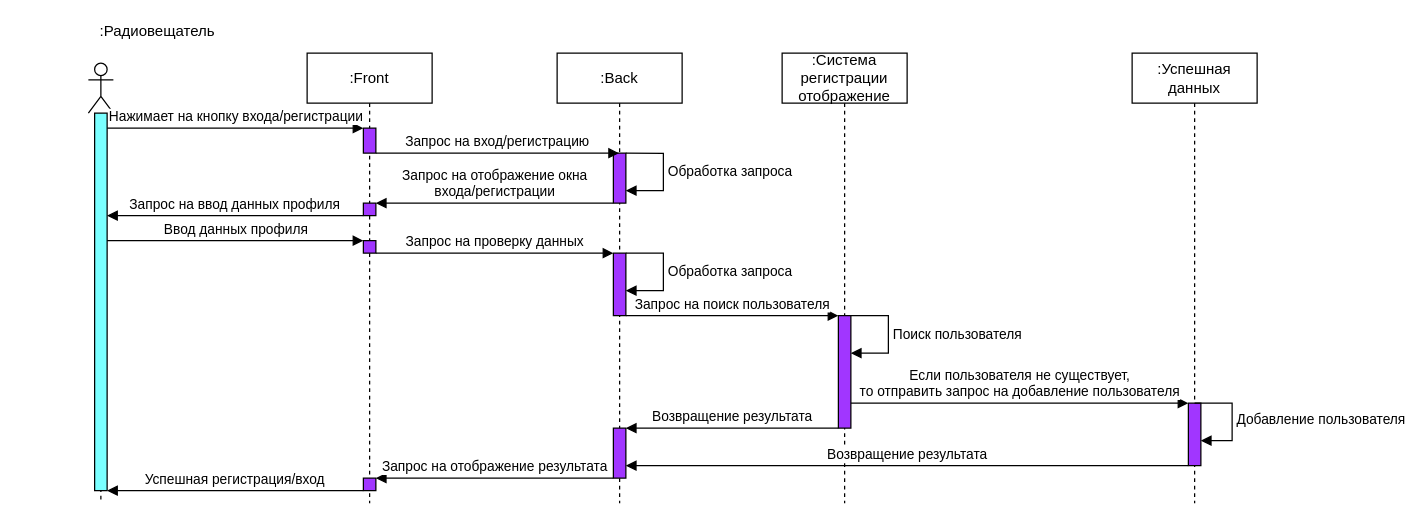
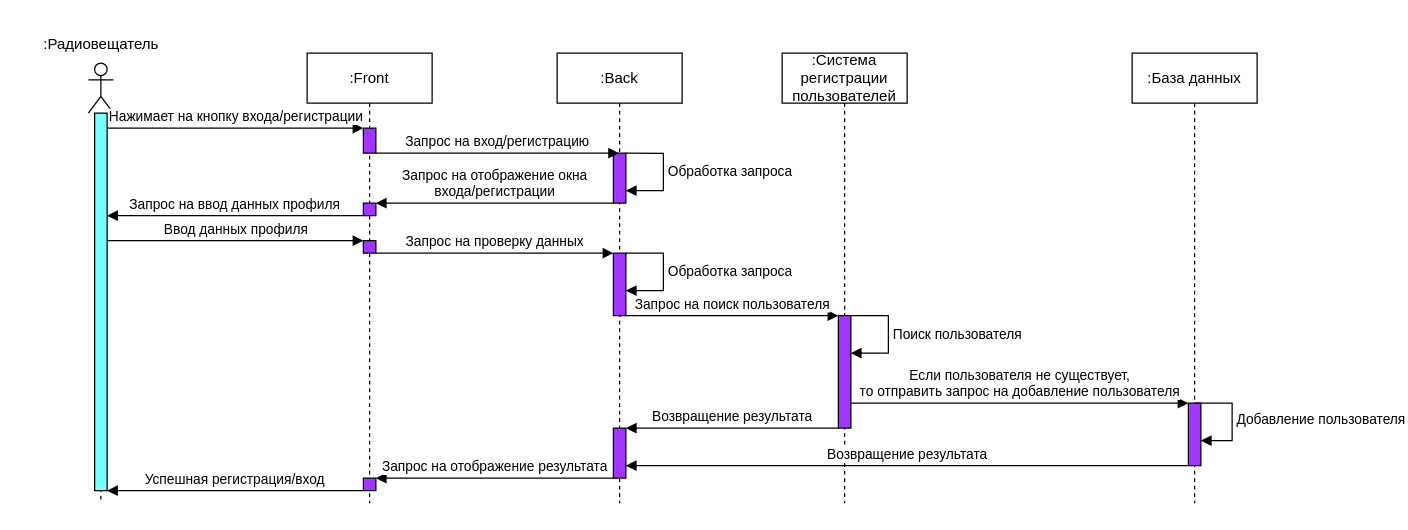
  <mxCell id="0" />
  <mxCell id="1" parent="0" />
  <mxCell id="2" value="" style="shape=umlLifeline;perimeter=lifelinePerimeter;whiteSpace=wrap;html=1;container=1;dropTarget=0;collapsible=0;recursiveResize=0;outlineConnect=0;portConstraint=eastwest;newEdgeStyle={&quot;curved&quot;:0,&quot;rounded&quot;:0};participant=umlActor;" parent="1" vertex="1"><mxGeometry x="70" y="50" width="20" height="352" as="geometry" /></mxCell>
  <mxCell id="3" value=":Front" style="shape=umlLifeline;perimeter=lifelinePerimeter;whiteSpace=wrap;html=1;container=1;dropTarget=0;collapsible=0;recursiveResize=0;outlineConnect=0;portConstraint=eastwest;newEdgeStyle={&quot;curved&quot;:0,&quot;rounded&quot;:0};" parent="1" vertex="1"><mxGeometry x="245" y="42" width="100" height="360" as="geometry" /></mxCell>
  <mxCell id="4" value="" style="html=1;points=[[0,0,0,0,5],[0,1,0,0,-5],[1,0,0,0,5],[1,1,0,0,-5]];perimeter=orthogonalPerimeter;outlineConnect=0;targetShapes=umlLifeline;portConstraint=eastwest;newEdgeStyle={&quot;curved&quot;:0,&quot;rounded&quot;:0};fillColor=#A136FF;fontStyle=1" parent="3" vertex="1"><mxGeometry x="45" y="60" width="10" height="20" as="geometry" /></mxCell>
  <mxCell id="5" value="" style="html=1;points=[[0,0,0,0,5],[0,1,0,0,-5],[1,0,0,0,5],[1,1,0,0,-5]];perimeter=orthogonalPerimeter;outlineConnect=0;targetShapes=umlLifeline;portConstraint=eastwest;newEdgeStyle={&quot;curved&quot;:0,&quot;rounded&quot;:0};fillColor=#A136FF;" parent="3" vertex="1"><mxGeometry x="45" y="120" width="10" height="10" as="geometry" /></mxCell>
  <mxCell id="6" value="" style="html=1;points=[[0,0,0,0,5],[0,1,0,0,-5],[1,0,0,0,5],[1,1,0,0,-5]];perimeter=orthogonalPerimeter;outlineConnect=0;targetShapes=umlLifeline;portConstraint=eastwest;newEdgeStyle={&quot;curved&quot;:0,&quot;rounded&quot;:0};fillColor=#A136FF;fontStyle=1" parent="3" vertex="1"><mxGeometry x="45" y="150" width="10" height="10" as="geometry" /></mxCell>
  <mxCell id="7" value="" style="html=1;points=[[0,0,0,0,5],[0,1,0,0,-5],[1,0,0,0,5],[1,1,0,0,-5]];perimeter=orthogonalPerimeter;outlineConnect=0;targetShapes=umlLifeline;portConstraint=eastwest;newEdgeStyle={&quot;curved&quot;:0,&quot;rounded&quot;:0};fillColor=#A136FF;" parent="3" vertex="1"><mxGeometry x="45" y="340" width="10" height="10" as="geometry" /></mxCell>
  <mxCell id="8" value=":Back" style="shape=umlLifeline;perimeter=lifelinePerimeter;whiteSpace=wrap;html=1;container=1;dropTarget=0;collapsible=0;recursiveResize=0;outlineConnect=0;portConstraint=eastwest;newEdgeStyle={&quot;curved&quot;:0,&quot;rounded&quot;:0};" parent="1" vertex="1"><mxGeometry x="445" y="42" width="100" height="360" as="geometry" /></mxCell>
  <mxCell id="9" value="" style="html=1;points=[[0,0,0,0,5],[0,1,0,0,-5],[1,0,0,0,5],[1,1,0,0,-5]];perimeter=orthogonalPerimeter;outlineConnect=0;targetShapes=umlLifeline;portConstraint=eastwest;newEdgeStyle={&quot;curved&quot;:0,&quot;rounded&quot;:0};fillColor=#A136FF;" parent="8" vertex="1"><mxGeometry x="45" y="80" width="10" height="40" as="geometry" /></mxCell>
  <mxCell id="10" value="Обработка запроса" style="html=1;align=left;spacingLeft=2;endArrow=block;rounded=0;edgeStyle=orthogonalEdgeStyle;curved=0;rounded=0;" parent="8" target="9" edge="1"><mxGeometry relative="1" as="geometry"><mxPoint x="55" y="80.06" as="sourcePoint" /><Array as="points"><mxPoint x="85" y="80" /><mxPoint x="85" y="110" /></Array><mxPoint x="60" y="110.064" as="targetPoint" /></mxGeometry></mxCell>
  <mxCell id="11" value="" style="html=1;points=[[0,0,0,0,5],[0,1,0,0,-5],[1,0,0,0,5],[1,1,0,0,-5]];perimeter=orthogonalPerimeter;outlineConnect=0;targetShapes=umlLifeline;portConstraint=eastwest;newEdgeStyle={&quot;curved&quot;:0,&quot;rounded&quot;:0};fillColor=#A136FF;" parent="8" vertex="1"><mxGeometry x="45" y="300" width="10" height="40" as="geometry" /></mxCell>
  <mxCell id="12" value="" style="html=1;points=[[0,0,0,0,5],[0,1,0,0,-5],[1,0,0,0,5],[1,1,0,0,-5]];perimeter=orthogonalPerimeter;outlineConnect=0;targetShapes=umlLifeline;portConstraint=eastwest;newEdgeStyle={&quot;curved&quot;:0,&quot;rounded&quot;:0};fillColor=#A136FF;fontStyle=1" parent="8" vertex="1"><mxGeometry x="45" y="160" width="10" height="50" as="geometry" /></mxCell>
  <mxCell id="13" value="Обработка запроса" style="html=1;align=left;spacingLeft=2;endArrow=block;rounded=0;edgeStyle=orthogonalEdgeStyle;curved=0;rounded=0;" parent="8" target="12" edge="1"><mxGeometry relative="1" as="geometry"><mxPoint x="55" y="160" as="sourcePoint" /><Array as="points"><mxPoint x="85" y="160" /><mxPoint x="85" y="190" /></Array><mxPoint x="60" y="190" as="targetPoint" /></mxGeometry></mxCell>
- <mxCell id="14" value=":Успешная данных" style="shape=umlLifeline;perimeter=lifelinePerimeter;whiteSpace=wrap;html=1;container=1;dropTarget=0;collapsible=0;recursiveResize=0;outlineConnect=0;portConstraint=eastwest;newEdgeStyle={&quot;curved&quot;:0,&quot;rounded&quot;:0};" parent="1" vertex="1"><mxGeometry x="905" y="42" width="100" height="360" as="geometry" /></mxCell>
+ <mxCell id="14" value=":База данных" style="shape=umlLifeline;perimeter=lifelinePerimeter;whiteSpace=wrap;html=1;container=1;dropTarget=0;collapsible=0;recursiveResize=0;outlineConnect=0;portConstraint=eastwest;newEdgeStyle={&quot;curved&quot;:0,&quot;rounded&quot;:0};" parent="1" vertex="1"><mxGeometry x="905" y="42" width="100" height="360" as="geometry" /></mxCell>
  <mxCell id="15" value="" style="html=1;points=[[0,0,0,0,5],[0,1,0,0,-5],[1,0,0,0,5],[1,1,0,0,-5]];perimeter=orthogonalPerimeter;outlineConnect=0;targetShapes=umlLifeline;portConstraint=eastwest;newEdgeStyle={&quot;curved&quot;:0,&quot;rounded&quot;:0};fillColor=#A136FF;" parent="14" vertex="1"><mxGeometry x="45" y="280" width="10" height="50" as="geometry" /></mxCell>
  <mxCell id="16" value="Добавление пользователя" style="html=1;align=left;spacingLeft=2;endArrow=block;rounded=0;edgeStyle=orthogonalEdgeStyle;curved=0;rounded=0;" parent="14" edge="1"><mxGeometry relative="1" as="geometry"><mxPoint x="50" y="280" as="sourcePoint" /><Array as="points"><mxPoint x="80" y="310" /></Array><mxPoint x="55" y="310" as="targetPoint" /></mxGeometry></mxCell>
- <mxCell id="17" value=":Радиовещатель" style="text;html=1;align=center;verticalAlign=middle;resizable=0;points=[];autosize=1;strokeColor=none;fillColor=none;" parent="1" vertex="1"><mxGeometry x="65" y="10" width="120" height="30" as="geometry" /></mxCell>
+ <mxCell id="17" value=":Радиовещатель" style="text;html=1;align=center;verticalAlign=middle;resizable=0;points=[];autosize=1;strokeColor=none;fillColor=none;" parent="1" vertex="1"><mxGeometry x="20" y="20" width="120" height="30" as="geometry" /></mxCell>
  <mxCell id="18" value="Нажимает на кнопку входа/регистрации" style="html=1;verticalAlign=bottom;endArrow=block;curved=0;rounded=0;" parent="1" source="22" target="4" edge="1"><mxGeometry width="80" relative="1" as="geometry"><mxPoint x="185" y="142" as="sourcePoint" /><mxPoint x="265" y="142" as="targetPoint" /><Array as="points"><mxPoint x="235" y="102" /></Array></mxGeometry></mxCell>
  <mxCell id="19" value="Запрос на вход/регистрацию" style="html=1;verticalAlign=bottom;endArrow=block;curved=0;rounded=0;" parent="1" source="4" target="8" edge="1"><mxGeometry width="80" relative="1" as="geometry"><mxPoint x="405" y="102" as="sourcePoint" /><mxPoint x="440" y="122" as="targetPoint" /><Array as="points"><mxPoint x="365" y="122" /></Array></mxGeometry></mxCell>
  <mxCell id="20" value="Запрос на отображение результата" style="html=1;verticalAlign=bottom;endArrow=block;curved=0;rounded=0;" parent="1" source="11" target="7" edge="1"><mxGeometry width="80" relative="1" as="geometry"><mxPoint x="335" y="222" as="sourcePoint" /><mxPoint x="415" y="222" as="targetPoint" /><Array as="points"><mxPoint x="445" y="382" /><mxPoint x="395" y="382" /><mxPoint x="335" y="382" /></Array></mxGeometry></mxCell>
  <mxCell id="21" value="Успешная регистрация/вход" style="html=1;verticalAlign=bottom;endArrow=block;curved=0;rounded=0;" parent="1" source="7" target="22" edge="1"><mxGeometry width="80" relative="1" as="geometry"><mxPoint x="175" y="182" as="sourcePoint" /><mxPoint x="255" y="182" as="targetPoint" /><Array as="points"><mxPoint x="195" y="392" /></Array></mxGeometry></mxCell>
  <mxCell id="22" value="" style="html=1;points=[[0,0,0,0,5],[0,1,0,0,-5],[1,0,0,0,5],[1,1,0,0,-5]];perimeter=orthogonalPerimeter;outlineConnect=0;targetShapes=umlLifeline;portConstraint=eastwest;newEdgeStyle={&quot;curved&quot;:0,&quot;rounded&quot;:0};fillColor=#7AFFFF;" parent="1" vertex="1"><mxGeometry x="75" y="90" width="10" height="302" as="geometry" /></mxCell>
  <mxCell id="23" value="Запрос на отображение окна&lt;br&gt;входа/регистрации" style="html=1;verticalAlign=bottom;endArrow=block;curved=0;rounded=0;" parent="1" source="9" target="5" edge="1"><mxGeometry width="80" relative="1" as="geometry"><mxPoint x="485" y="162" as="sourcePoint" /><mxPoint x="295" y="162" as="targetPoint" /><Array as="points"><mxPoint x="425" y="162" /><mxPoint x="370" y="162" /></Array></mxGeometry></mxCell>
  <mxCell id="24" value="Запрос на ввод данных профиля" style="html=1;verticalAlign=bottom;endArrow=block;curved=0;rounded=0;" parent="1" source="5" target="22" edge="1"><mxGeometry width="80" relative="1" as="geometry"><mxPoint x="140" y="172" as="sourcePoint" /><mxPoint x="220" y="172" as="targetPoint" /><Array as="points"><mxPoint x="195" y="172" /></Array></mxGeometry></mxCell>
  <mxCell id="25" value="Ввод данных профиля" style="html=1;verticalAlign=bottom;endArrow=block;curved=0;rounded=0;" parent="1" source="22" target="6" edge="1"><mxGeometry width="80" relative="1" as="geometry"><mxPoint x="85" y="192" as="sourcePoint" /><mxPoint x="165" y="192" as="targetPoint" /><Array as="points"><mxPoint x="185" y="192" /></Array></mxGeometry></mxCell>
  <mxCell id="26" value="Запрос на проверку данных" style="html=1;verticalAlign=bottom;endArrow=block;curved=0;rounded=0;" parent="1" source="6" target="12" edge="1"><mxGeometry width="80" relative="1" as="geometry"><mxPoint x="345" y="152" as="sourcePoint" /><mxPoint x="435" y="192" as="targetPoint" /><Array as="points"><mxPoint x="395" y="202" /></Array></mxGeometry></mxCell>
  <mxCell id="27" value="Запрос на поиск пользователя" style="html=1;verticalAlign=bottom;endArrow=block;curved=0;rounded=0;" parent="1" source="12" target="29" edge="1"><mxGeometry width="80" relative="1" as="geometry"><mxPoint x="545" y="252" as="sourcePoint" /><mxPoint x="655" y="252" as="targetPoint" /></mxGeometry></mxCell>
- <mxCell id="28" value=":Система регистрации отображение" style="shape=umlLifeline;perimeter=lifelinePerimeter;whiteSpace=wrap;html=1;container=1;dropTarget=0;collapsible=0;recursiveResize=0;outlineConnect=0;portConstraint=eastwest;newEdgeStyle={&quot;curved&quot;:0,&quot;rounded&quot;:0};" parent="1" vertex="1"><mxGeometry x="625" y="42" width="100" height="360" as="geometry" /></mxCell>
+ <mxCell id="28" value=":Система регистрации пользователей" style="shape=umlLifeline;perimeter=lifelinePerimeter;whiteSpace=wrap;html=1;container=1;dropTarget=0;collapsible=0;recursiveResize=0;outlineConnect=0;portConstraint=eastwest;newEdgeStyle={&quot;curved&quot;:0,&quot;rounded&quot;:0};" parent="1" vertex="1"><mxGeometry x="625" y="42" width="100" height="360" as="geometry" /></mxCell>
  <mxCell id="29" value="" style="html=1;points=[[0,0,0,0,5],[0,1,0,0,-5],[1,0,0,0,5],[1,1,0,0,-5]];perimeter=orthogonalPerimeter;outlineConnect=0;targetShapes=umlLifeline;portConstraint=eastwest;newEdgeStyle={&quot;curved&quot;:0,&quot;rounded&quot;:0};fillColor=#A136FF;" parent="28" vertex="1"><mxGeometry x="45" y="210" width="10" height="90" as="geometry" /></mxCell>
  <mxCell id="30" value="Поиск пользователя" style="html=1;align=left;spacingLeft=2;endArrow=block;rounded=0;edgeStyle=orthogonalEdgeStyle;curved=0;rounded=0;" parent="28" target="29" edge="1"><mxGeometry relative="1" as="geometry"><mxPoint x="55" y="210" as="sourcePoint" /><Array as="points"><mxPoint x="85" y="210" /><mxPoint x="85" y="240" /></Array><mxPoint x="60" y="240" as="targetPoint" /><mxPoint as="offset" /></mxGeometry></mxCell>
  <mxCell id="31" value="Если пользователя не существует, &lt;br&gt;то отправить запрос на добавление пользователя" style="html=1;verticalAlign=bottom;endArrow=block;curved=0;rounded=0;" parent="1" source="29" target="15" edge="1"><mxGeometry width="80" relative="1" as="geometry"><mxPoint x="705" y="302" as="sourcePoint" /><mxPoint x="785" y="302" as="targetPoint" /></mxGeometry></mxCell>
  <mxCell id="32" value="Возвращение результата" style="html=1;verticalAlign=bottom;endArrow=block;curved=0;rounded=0;" parent="1" source="29" target="11" edge="1"><mxGeometry width="80" relative="1" as="geometry"><mxPoint x="545" y="322" as="sourcePoint" /><mxPoint x="625" y="322" as="targetPoint" /></mxGeometry></mxCell>
  <mxCell id="33" value="Возвращение результата" style="html=1;verticalAlign=bottom;endArrow=block;curved=0;rounded=0;" parent="1" source="15" target="11" edge="1"><mxGeometry width="80" relative="1" as="geometry"><mxPoint x="715" y="372" as="sourcePoint" /><mxPoint x="795" y="372" as="targetPoint" /><Array as="points"><mxPoint x="725" y="372" /></Array></mxGeometry></mxCell>
